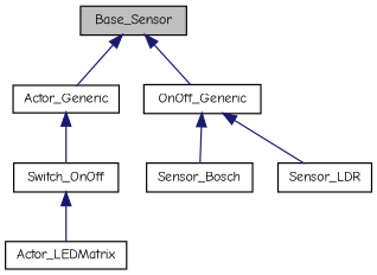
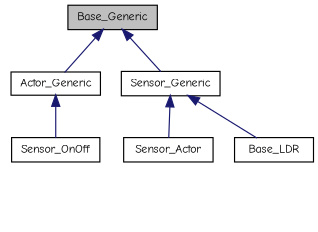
  digraph {
    fontname="Comic Neue"
    node [color=black fillcolor=white fontname="Comic Neue" fontsize=10 shape=record style=filled]
    edge [color=midnightblue dir=back fontname="Comic Neue" fontsize=10 labelfontname=Helvetica labelfontsize=10 style=solid]
-   n1 [fillcolor=grey75 fontcolor=black height=0.2 label=Base_Sensor width=0.4]
+   n1 [fillcolor=grey75 fontcolor=black height=0.2 label=Base_Generic width=0.4]
    n2 [height=0.2 label=Actor_Generic width=0.4]
-   n3 [height=0.2 label=OnOff_Generic width=0.4]
-   n4 [height=0.2 label=Switch_OnOff width=0.4]
-   n5 [height=0.2 label=Sensor_Bosch width=0.4]
-   n6 [height=0.2 label=Sensor_LDR width=0.4]
-   n7 [height=0.2 label=Actor_LEDMatrix width=0.4]
+   n3 [height=0.2 label=Sensor_Generic width=0.4]
+   n4 [height=0.2 label=Sensor_OnOff width=0.4]
+   n5 [height=0.2 label=Sensor_Actor width=0.4]
+   n6 [height=0.2 label=Base_LDR width=0.4]
    n1 -> n2
    n1 -> n3
    n2 -> n4
    n3 -> n5
    n3 -> n6
-   n4 -> n7
  }
